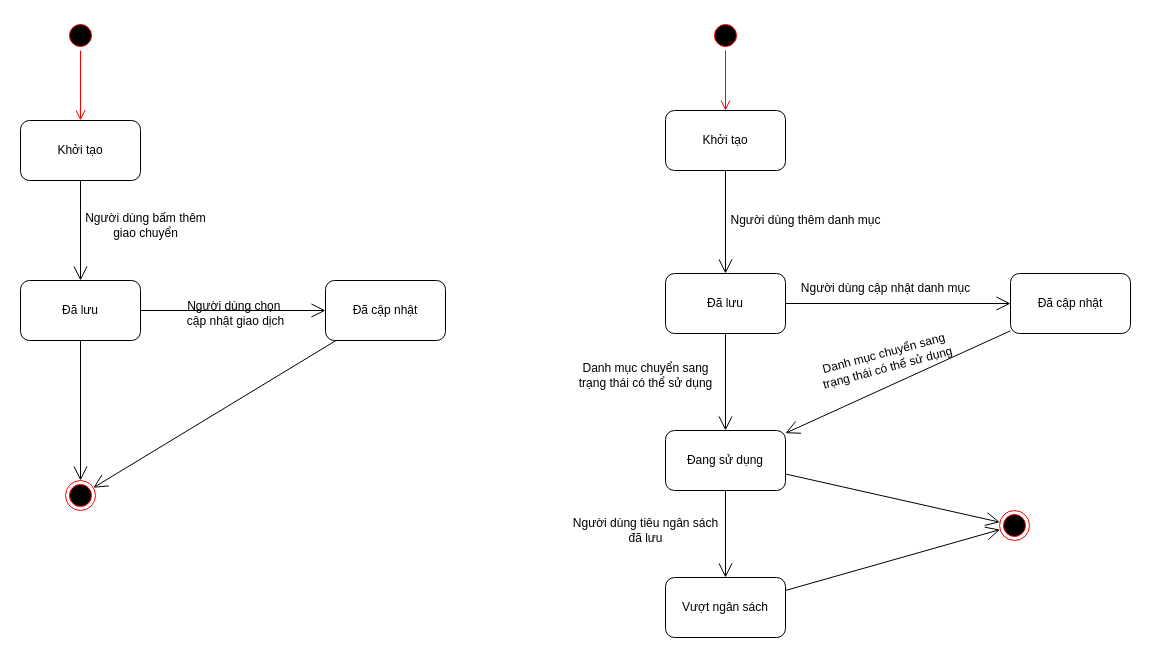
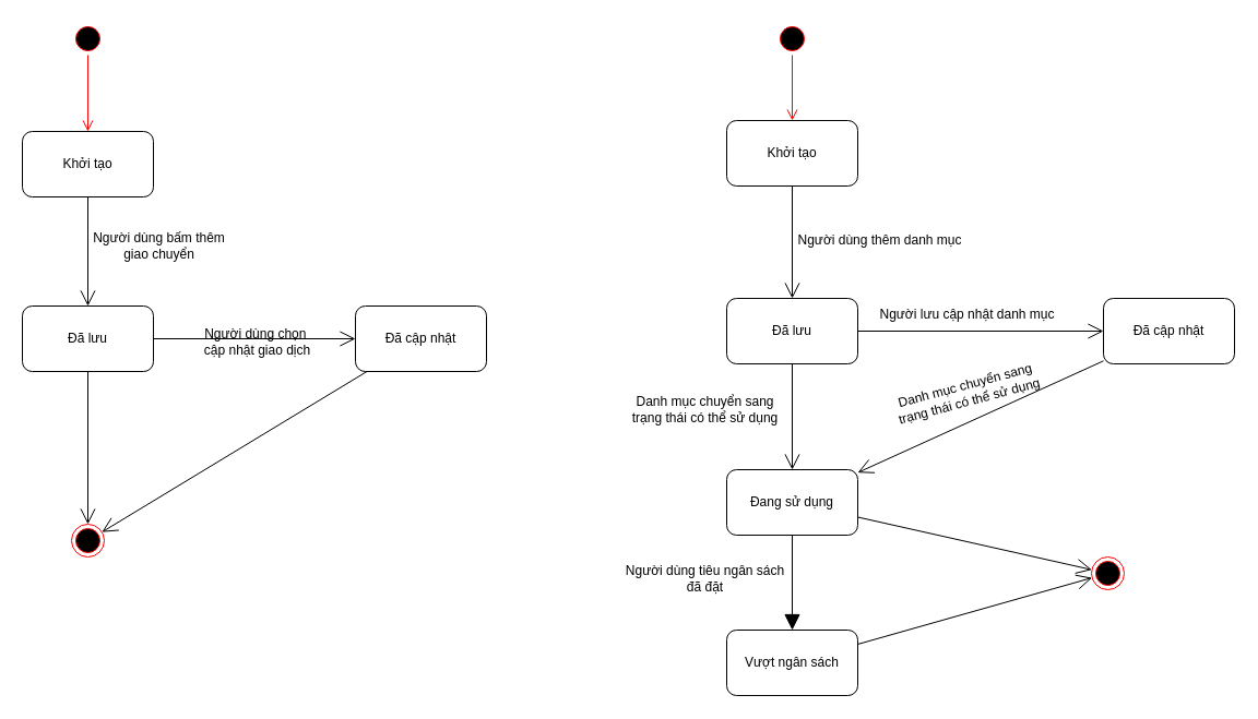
  <mxCell id="0" />
  <mxCell id="1" parent="0" />
  <mxCell id="2" value="" style="ellipse;html=1;shape=startState;fillColor=#000000;strokeColor=#ff0000;" vertex="1" parent="1"><mxGeometry x="65" y="20" width="30" height="30" as="geometry" /></mxCell>
  <mxCell id="3" value="" style="edgeStyle=orthogonalEdgeStyle;html=1;verticalAlign=bottom;endArrow=open;endSize=8;strokeColor=#ff0000;rounded=0;" edge="1" source="2" parent="1" target="4"><mxGeometry relative="1" as="geometry"><mxPoint x="80" y="110" as="targetPoint" /></mxGeometry></mxCell>
  <mxCell id="4" value="Khởi tạo" style="rounded=1;whiteSpace=wrap;html=1;" vertex="1" parent="1"><mxGeometry x="20" y="120" width="120" height="60" as="geometry" /></mxCell>
  <mxCell id="5" value="Đã lưu" style="rounded=1;whiteSpace=wrap;html=1;" vertex="1" parent="1"><mxGeometry x="20" y="280" width="120" height="60" as="geometry" /></mxCell>
  <mxCell id="6" value="" style="ellipse;html=1;shape=endState;fillColor=#000000;strokeColor=#ff0000;" vertex="1" parent="1"><mxGeometry x="65" y="480" width="30" height="30" as="geometry" /></mxCell>
  <mxCell id="7" value="Đã cập nhật" style="rounded=1;whiteSpace=wrap;html=1;" vertex="1" parent="1"><mxGeometry x="325" y="280" width="120" height="60" as="geometry" /></mxCell>
  <mxCell id="8" value="" style="endArrow=open;endFill=1;endSize=12;html=1;rounded=0;" edge="1" parent="1" source="4" target="5"><mxGeometry width="160" relative="1" as="geometry"><mxPoint x="-85" y="250" as="sourcePoint" /><mxPoint x="75" y="250" as="targetPoint" /></mxGeometry></mxCell>
  <mxCell id="9" value="Người dùng bấm thêm&lt;br&gt;giao chuyển" style="text;html=1;align=center;verticalAlign=middle;resizable=0;points=[];autosize=1;strokeColor=none;fillColor=none;" vertex="1" parent="1"><mxGeometry x="75" y="205" width="140" height="40" as="geometry" /></mxCell>
  <mxCell id="10" value="" style="endArrow=open;endFill=1;endSize=12;html=1;rounded=0;" edge="1" parent="1" source="5" target="7"><mxGeometry width="160" relative="1" as="geometry"><mxPoint x="90" y="190" as="sourcePoint" /><mxPoint x="90" y="290" as="targetPoint" /></mxGeometry></mxCell>
  <mxCell id="11" value="Người dùng chọn&amp;nbsp;&lt;br&gt;cập nhật giao dịch" style="text;html=1;align=center;verticalAlign=middle;resizable=0;points=[];autosize=1;strokeColor=none;fillColor=none;" vertex="1" parent="1"><mxGeometry x="175" y="293" width="120" height="40" as="geometry" /></mxCell>
  <mxCell id="12" value="" style="endArrow=open;endFill=1;endSize=12;html=1;rounded=0;" edge="1" parent="1" source="5" target="6"><mxGeometry width="160" relative="1" as="geometry"><mxPoint x="90" y="190" as="sourcePoint" /><mxPoint x="90" y="290" as="targetPoint" /></mxGeometry></mxCell>
  <mxCell id="13" value="" style="endArrow=open;endFill=1;endSize=12;html=1;rounded=0;" edge="1" parent="1" source="7" target="6"><mxGeometry width="160" relative="1" as="geometry"><mxPoint x="90" y="350" as="sourcePoint" /><mxPoint x="90" y="490" as="targetPoint" /></mxGeometry></mxCell>
  <mxCell id="14" value="" style="ellipse;html=1;shape=startState;fillColor=#000000;strokeColor=#ff0000;" vertex="1" parent="1"><mxGeometry x="710" y="20" width="30" height="30" as="geometry" /></mxCell>
  <mxCell id="15" value="" style="edgeStyle=orthogonalEdgeStyle;html=1;verticalAlign=bottom;endArrow=open;endSize=8;strokeColor=#ff0000;rounded=0;" edge="1" source="14" parent="1" target="16"><mxGeometry relative="1" as="geometry"><mxPoint x="725" y="110" as="targetPoint" /></mxGeometry></mxCell>
  <mxCell id="16" value="Khởi tạo" style="rounded=1;whiteSpace=wrap;html=1;" vertex="1" parent="1"><mxGeometry x="665" y="110" width="120" height="60" as="geometry" /></mxCell>
  <mxCell id="17" value="Đã lưu" style="rounded=1;whiteSpace=wrap;html=1;" vertex="1" parent="1"><mxGeometry x="665" y="273" width="120" height="60" as="geometry" /></mxCell>
  <mxCell id="18" value="" style="endArrow=open;endFill=1;endSize=12;html=1;rounded=0;" edge="1" parent="1" source="16" target="17"><mxGeometry width="160" relative="1" as="geometry"><mxPoint x="724.58" y="180" as="sourcePoint" /><mxPoint x="724.58" y="280" as="targetPoint" /></mxGeometry></mxCell>
  <mxCell id="19" value="Đang sử dụng" style="rounded=1;whiteSpace=wrap;html=1;" vertex="1" parent="1"><mxGeometry x="665" y="430" width="120" height="60" as="geometry" /></mxCell>
  <mxCell id="20" value="Đã cập nhật" style="rounded=1;whiteSpace=wrap;html=1;" vertex="1" parent="1"><mxGeometry x="1010" y="273" width="120" height="60" as="geometry" /></mxCell>
  <mxCell id="21" value="" style="endArrow=open;endFill=1;endSize=12;html=1;rounded=0;" edge="1" parent="1" source="17" target="19"><mxGeometry width="160" relative="1" as="geometry"><mxPoint x="735" y="180" as="sourcePoint" /><mxPoint x="735" y="283" as="targetPoint" /></mxGeometry></mxCell>
  <mxCell id="22" value="" style="endArrow=open;endFill=1;endSize=12;html=1;rounded=0;" edge="1" parent="1" source="17" target="20"><mxGeometry width="160" relative="1" as="geometry"><mxPoint x="735" y="343" as="sourcePoint" /><mxPoint x="735" y="440" as="targetPoint" /></mxGeometry></mxCell>
  <mxCell id="23" value="" style="endArrow=open;endFill=1;endSize=12;html=1;rounded=0;" edge="1" parent="1" source="20" target="19"><mxGeometry width="160" relative="1" as="geometry"><mxPoint x="795" y="313" as="sourcePoint" /><mxPoint x="950" y="313" as="targetPoint" /></mxGeometry></mxCell>
  <mxCell id="24" value="" style="ellipse;html=1;shape=endState;fillColor=#000000;strokeColor=#ff0000;" vertex="1" parent="1"><mxGeometry x="999" y="510" width="30" height="30" as="geometry" /></mxCell>
- <mxCell id="25" value="" style="endArrow=open;endFill=1;endSize=12;html=1;rounded=0;" edge="1" parent="1" source="19" target="26"><mxGeometry width="160" relative="1" as="geometry"><mxPoint x="957" y="343" as="sourcePoint" /><mxPoint x="725" y="580" as="targetPoint" /></mxGeometry></mxCell>
+ <mxCell id="25" value="" style="endArrow=block;endFill=1;endSize=12;html=1;rounded=0;" edge="1" parent="1" source="19" target="26"><mxGeometry width="160" relative="1" as="geometry"><mxPoint x="957" y="343" as="sourcePoint" /><mxPoint x="725" y="580" as="targetPoint" /></mxGeometry></mxCell>
  <mxCell id="26" value="Vượt ngân sách" style="rounded=1;whiteSpace=wrap;html=1;" vertex="1" parent="1"><mxGeometry x="665" y="577" width="120" height="60" as="geometry" /></mxCell>
  <mxCell id="27" value="" style="endArrow=open;endFill=1;endSize=12;html=1;rounded=0;" edge="1" parent="1" source="19" target="24"><mxGeometry width="160" relative="1" as="geometry"><mxPoint x="957" y="343" as="sourcePoint" /><mxPoint x="788" y="440" as="targetPoint" /></mxGeometry></mxCell>
  <mxCell id="28" value="" style="endArrow=open;endFill=1;endSize=12;html=1;rounded=0;" edge="1" parent="1" source="26" target="24"><mxGeometry width="160" relative="1" as="geometry"><mxPoint x="735" y="500" as="sourcePoint" /><mxPoint x="735" y="587" as="targetPoint" /></mxGeometry></mxCell>
  <mxCell id="29" value="Người dùng thêm danh mục" style="text;html=1;align=center;verticalAlign=middle;resizable=0;points=[];autosize=1;strokeColor=none;fillColor=none;" vertex="1" parent="1"><mxGeometry x="720" y="205" width="170" height="30" as="geometry" /></mxCell>
  <mxCell id="30" value="Danh mục chuyển sang&lt;br&gt;trạng thái có thể sử dụng" style="text;html=1;align=center;verticalAlign=middle;resizable=0;points=[];autosize=1;strokeColor=none;fillColor=none;" vertex="1" parent="1"><mxGeometry x="565" y="355" width="160" height="40" as="geometry" /></mxCell>
- <mxCell id="31" value="Người dùng cập nhật danh mục" style="text;html=1;align=center;verticalAlign=middle;resizable=0;points=[];autosize=1;strokeColor=none;fillColor=none;" vertex="1" parent="1"><mxGeometry x="790" y="273" width="190" height="30" as="geometry" /></mxCell>
+ <mxCell id="31" value="Người lưu cập nhật danh mục" style="text;html=1;align=center;verticalAlign=middle;resizable=0;points=[];autosize=1;strokeColor=none;fillColor=none;" vertex="1" parent="1"><mxGeometry x="790" y="273" width="190" height="30" as="geometry" /></mxCell>
  <mxCell id="32" value="Danh mục chuyển sang&lt;br&gt;trạng thái có thể sử dụng" style="text;html=1;align=center;verticalAlign=middle;resizable=0;points=[];autosize=1;strokeColor=none;fillColor=none;rotation=-15;" vertex="1" parent="1"><mxGeometry x="805" y="340" width="160" height="40" as="geometry" /></mxCell>
- <mxCell id="33" value="Người dùng tiêu ngân sách&lt;br&gt;đã lưu" style="text;html=1;align=center;verticalAlign=middle;resizable=0;points=[];autosize=1;strokeColor=none;fillColor=none;" vertex="1" parent="1"><mxGeometry x="560" y="510" width="170" height="40" as="geometry" /></mxCell>
+ <mxCell id="33" value="Người dùng tiêu ngân sách&lt;br&gt;đã đặt" style="text;html=1;align=center;verticalAlign=middle;resizable=0;points=[];autosize=1;strokeColor=none;fillColor=none;" vertex="1" parent="1"><mxGeometry x="560" y="510" width="170" height="40" as="geometry" /></mxCell>
